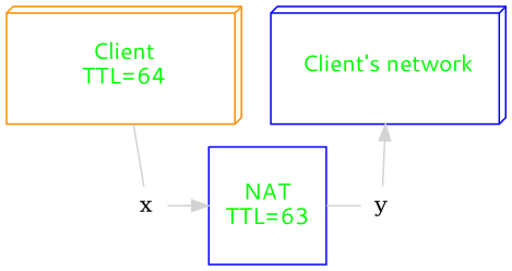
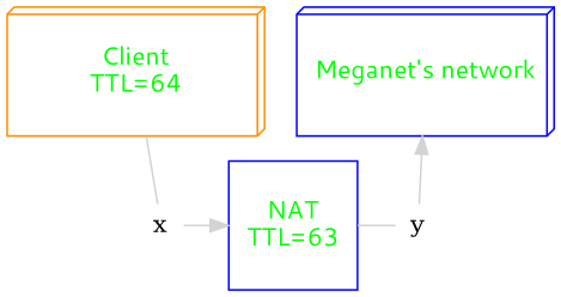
  digraph {
    color="#eeeeee"
    ranksep=0.2
    node [color=blue fontcolor=green fontname=Cantarell shape=box3d]
    edge [color=lightgrey]
    n1 [color=darkorange height=1 label="Client\nTTL=64" width=2]
    n2 [height=1 label="NAT\nTTL=63" shape=box width=1]
-   n3 [height=1 label="Client's network" width=2]
+   n3 [height=1 label="Meganet's network" width=2]
    x [height=0 shape=none width=0 fontcolor="" fontname=""]
    y [color=darkorange height=0 shape=none width=0 fontcolor="" fontname=""]
    subgraph sub_1 {
      n1
      n2
      n3
    }
    subgraph sub_2 {
      rank=same
      n1
      n3
    }
    subgraph sub_3 {
      n1
      x
    }
    subgraph sub_4 {
      rank=same
      n2
      x
      y
    }
    n1 -> x [dir=none]
    n2 -> y [dir=none]
    x -> n2
    y -> n3
  }
